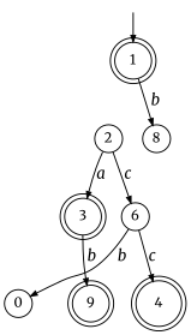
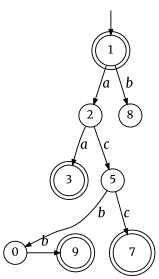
  digraph {
    fontname=Merriweather
    ranksep=0.35
    node [fixedsize=true fontname=Merriweather fontsize=12 shape=doublecircle]
    edge [arrowsize=0.6 fontname=Merriweather]
    1 [width=0.35]
    2 [shape=circle width=0.35]
    8 [shape=circle width=0.35]
    3 [width=0.35]
-   5 [shape=circle width=0.35 label=6]
+   5 [shape=circle width=0.35]
    n6 [label=9 width=0.35]
    n7 [label=0 shape=circle width=0.35]
-   7 [width=0.35 label=4]
+   7 [width=0.35]
    "" [height=0.1 shape=none width=0.1]
    subgraph sub_1 {
      rank=0
      1
    }
    subgraph sub_2 {
      rank=same
      2
      8
    }
    subgraph sub_3 {
      rank=same
      3
      5
    }
    subgraph sub_4 {
      rank=same
      n6
      n7
      7
    }
+   1 -> 2 [label=<<i>a</i>>]
    1 -> 8 [label=<<i> b</i>>]
    2 -> 3 [label=<<i>a</i>>]
    2 -> 5 [label=<<i>c</i>>]
-   3 -> n6 [label=<<i> b</i>>]
+   n7 -> n6 [label=<<i> b</i>>]
    5 -> n7 [label=<<i> b</i>>]
    5 -> 7 [label=<<i>c</i>>]
    "" -> 1
  }
